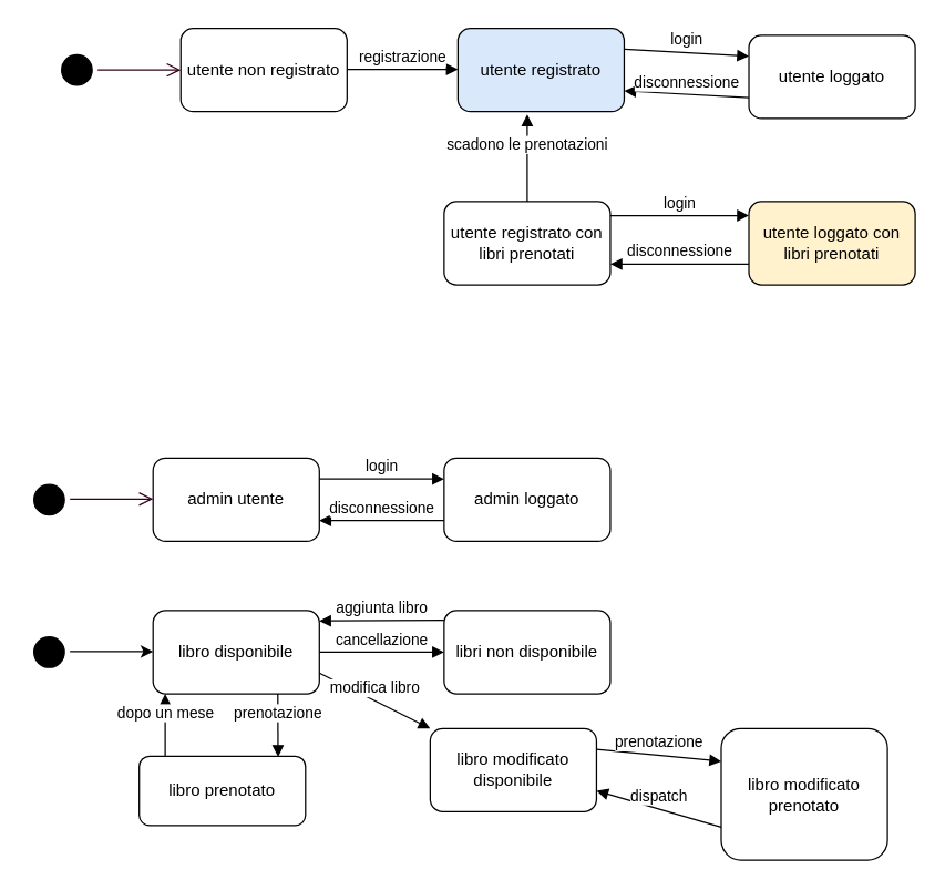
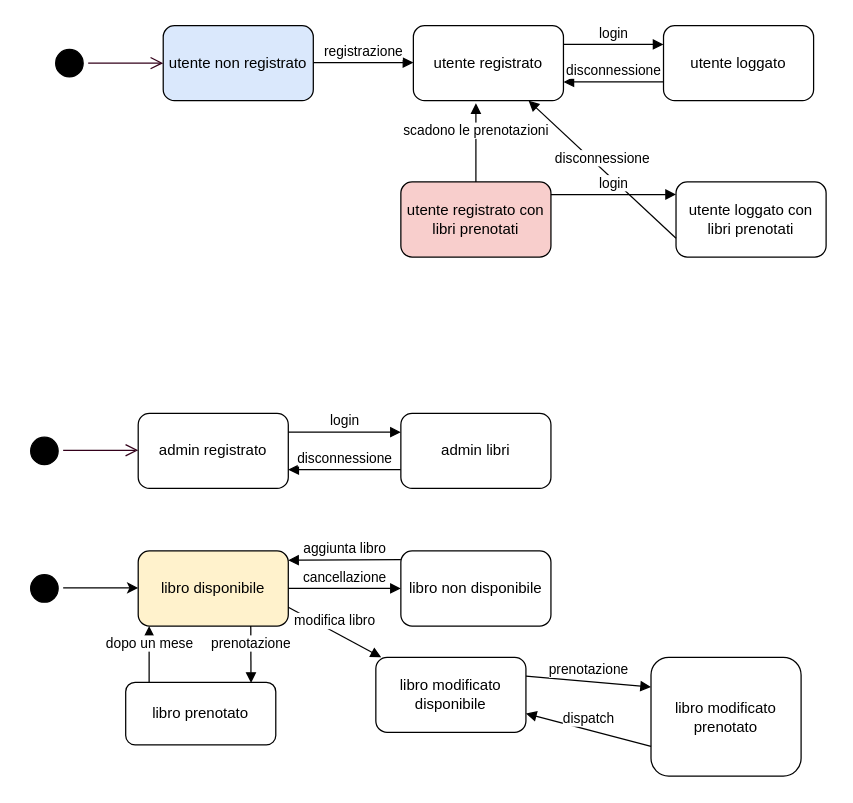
  <mxCell id="0" />
  <mxCell id="1" parent="0" />
  <mxCell id="2" value="" style="ellipse;html=1;shape=startState;fillColor=#000000;strokeColor=#000000;" vertex="1" parent="1"><mxGeometry x="40" y="35" width="30" height="30" as="geometry" /></mxCell>
  <mxCell id="3" value="" style="edgeStyle=orthogonalEdgeStyle;html=1;verticalAlign=bottom;endArrow=open;endSize=8;strokeColor=#33001A;rounded=0;" edge="1" source="2" parent="1"><mxGeometry relative="1" as="geometry"><mxPoint x="130" y="50" as="targetPoint" /></mxGeometry></mxCell>
- <mxCell id="4" value="utente non registrato" style="rounded=1;whiteSpace=wrap;html=1;" vertex="1" parent="1"><mxGeometry x="130" y="20" width="120" height="60" as="geometry" /></mxCell>
+ <mxCell id="4" value="utente non registrato" style="rounded=1;whiteSpace=wrap;html=1;fillColor=#dae8fc;" vertex="1" parent="1"><mxGeometry x="130" y="20" width="120" height="60" as="geometry" /></mxCell>
  <mxCell id="5" value="registrazione" style="html=1;verticalAlign=bottom;endArrow=block;curved=0;rounded=0;" edge="1" parent="1"><mxGeometry width="80" relative="1" as="geometry"><mxPoint x="250" y="49.52" as="sourcePoint" /><mxPoint x="330" y="49.52" as="targetPoint" /></mxGeometry></mxCell>
- <mxCell id="6" value="utente registrato" style="rounded=1;whiteSpace=wrap;html=1;fillColor=#dae8fc;" vertex="1" parent="1"><mxGeometry x="330" y="20" width="120" height="60" as="geometry" /></mxCell>
+ <mxCell id="6" value="utente registrato" style="rounded=1;whiteSpace=wrap;html=1;" vertex="1" parent="1"><mxGeometry x="330" y="20" width="120" height="60" as="geometry" /></mxCell>
  <mxCell id="7" value="login" style="html=1;verticalAlign=bottom;endArrow=block;curved=0;rounded=0;exitX=1;exitY=0.25;exitDx=0;exitDy=0;entryX=0;entryY=0.25;entryDx=0;entryDy=0;" edge="1" parent="1" source="6" target="8"><mxGeometry width="80" relative="1" as="geometry"><mxPoint x="450" y="49.52" as="sourcePoint" /><mxPoint x="530" y="49.52" as="targetPoint" /></mxGeometry></mxCell>
- <mxCell id="8" value="utente loggato" style="rounded=1;whiteSpace=wrap;html=1;" vertex="1" parent="1"><mxGeometry x="540" y="25" width="120" height="60" as="geometry" /></mxCell>
- <mxCell id="9" value="utente loggato con libri prenotati" style="rounded=1;whiteSpace=wrap;html=1;fillColor=#fff2cc;" vertex="1" parent="1"><mxGeometry x="540" y="145" width="120" height="60" as="geometry" /></mxCell>
+ <mxCell id="8" value="utente loggato" style="rounded=1;whiteSpace=wrap;html=1;" vertex="1" parent="1"><mxGeometry x="530" y="20" width="120" height="60" as="geometry" /></mxCell>
+ <mxCell id="9" value="utente loggato con libri prenotati" style="rounded=1;whiteSpace=wrap;html=1;" vertex="1" parent="1"><mxGeometry x="540" y="145" width="120" height="60" as="geometry" /></mxCell>
  <mxCell id="10" value="disconnessione" style="html=1;verticalAlign=bottom;endArrow=block;curved=0;rounded=0;entryX=1;entryY=0.75;entryDx=0;entryDy=0;exitX=0;exitY=0.75;exitDx=0;exitDy=0;" edge="1" parent="1" source="8" target="6"><mxGeometry width="80" relative="1" as="geometry"><mxPoint x="360" y="245" as="sourcePoint" /><mxPoint x="440" y="245" as="targetPoint" /></mxGeometry></mxCell>
- <mxCell id="11" value="disconnessione" style="html=1;verticalAlign=bottom;endArrow=block;curved=0;rounded=0;exitX=0;exitY=0.75;exitDx=0;exitDy=0;entryX=1;entryY=0.75;entryDx=0;entryDy=0;" edge="1" parent="1" source="9" target="12"><mxGeometry width="80" relative="1" as="geometry"><mxPoint x="360" y="245" as="sourcePoint" /><mxPoint x="440" y="155" as="targetPoint" /></mxGeometry></mxCell>
- <mxCell id="12" value="utente registrato con libri prenotati" style="rounded=1;whiteSpace=wrap;html=1;" vertex="1" parent="1"><mxGeometry x="320" y="145" width="120" height="60" as="geometry" /></mxCell>
+ <mxCell id="11" value="disconnessione" style="html=1;verticalAlign=bottom;endArrow=block;curved=0;rounded=0;exitX=0;exitY=0.75;exitDx=0;exitDy=0;" edge="1" parent="1" source="9" target="6"><mxGeometry width="80" relative="1" as="geometry"><mxPoint x="360" y="245" as="sourcePoint" /><mxPoint x="440" y="155" as="targetPoint" /></mxGeometry></mxCell>
+ <mxCell id="12" value="utente registrato con libri prenotati" style="rounded=1;whiteSpace=wrap;html=1;fillColor=#f8cecc;" vertex="1" parent="1"><mxGeometry x="320" y="145" width="120" height="60" as="geometry" /></mxCell>
  <mxCell id="13" value="scadono le prenotazioni" style="html=1;verticalAlign=bottom;endArrow=block;curved=0;rounded=0;exitX=0.5;exitY=0;exitDx=0;exitDy=0;" edge="1" parent="1" source="12"><mxGeometry width="80" relative="1" as="geometry"><mxPoint x="360" y="245" as="sourcePoint" /><mxPoint x="380" y="82" as="targetPoint" /></mxGeometry></mxCell>
  <mxCell id="14" value="login" style="html=1;verticalAlign=bottom;endArrow=block;curved=0;rounded=0;" edge="1" parent="1"><mxGeometry width="80" relative="1" as="geometry"><mxPoint x="440" y="155" as="sourcePoint" /><mxPoint x="540" y="155" as="targetPoint" /></mxGeometry></mxCell>
  <mxCell id="15" value="" style="ellipse;html=1;shape=startState;fillColor=#000000;strokeColor=#000000;" vertex="1" parent="1"><mxGeometry x="20" y="345" width="30" height="30" as="geometry" /></mxCell>
  <mxCell id="16" value="" style="edgeStyle=orthogonalEdgeStyle;html=1;verticalAlign=bottom;endArrow=open;endSize=8;strokeColor=#33001A;rounded=0;" edge="1" parent="1"><mxGeometry relative="1" as="geometry"><mxPoint x="110" y="359.52" as="targetPoint" /><mxPoint x="50" y="359.52" as="sourcePoint" /></mxGeometry></mxCell>
- <mxCell id="17" value="admin utente" style="rounded=1;whiteSpace=wrap;html=1;" vertex="1" parent="1"><mxGeometry x="110" y="330" width="120" height="60" as="geometry" /></mxCell>
+ <mxCell id="17" value="admin registrato" style="rounded=1;whiteSpace=wrap;html=1;" vertex="1" parent="1"><mxGeometry x="110" y="330" width="120" height="60" as="geometry" /></mxCell>
  <mxCell id="18" value="disconnessione" style="html=1;verticalAlign=bottom;endArrow=block;curved=0;rounded=0;entryX=1;entryY=0.75;entryDx=0;entryDy=0;" edge="1" parent="1" target="17"><mxGeometry width="80" relative="1" as="geometry"><mxPoint x="320" y="375" as="sourcePoint" /><mxPoint x="440" y="245" as="targetPoint" /></mxGeometry></mxCell>
  <mxCell id="19" value="login" style="html=1;verticalAlign=bottom;endArrow=block;curved=0;rounded=0;" edge="1" parent="1"><mxGeometry width="80" relative="1" as="geometry"><mxPoint x="230" y="345" as="sourcePoint" /><mxPoint x="320" y="345" as="targetPoint" /></mxGeometry></mxCell>
- <mxCell id="20" value="admin loggato" style="rounded=1;whiteSpace=wrap;html=1;" vertex="1" parent="1"><mxGeometry x="320" y="330" width="120" height="60" as="geometry" /></mxCell>
+ <mxCell id="20" value="admin libri" style="rounded=1;whiteSpace=wrap;html=1;" vertex="1" parent="1"><mxGeometry x="320" y="330" width="120" height="60" as="geometry" /></mxCell>
  <mxCell id="21" value="" style="ellipse;html=1;shape=startState;fillColor=#000000;strokeColor=#000000;" vertex="1" parent="1"><mxGeometry x="20" y="455" width="30" height="30" as="geometry" /></mxCell>
  <mxCell id="22" value="" style="endArrow=classic;html=1;rounded=0;" edge="1" parent="1"><mxGeometry width="50" height="50" relative="1" as="geometry"><mxPoint x="50" y="469.52" as="sourcePoint" /><mxPoint x="110" y="469.52" as="targetPoint" /></mxGeometry></mxCell>
- <mxCell id="23" value="libro disponibile" style="rounded=1;whiteSpace=wrap;html=1;" vertex="1" parent="1"><mxGeometry x="110" y="440" width="120" height="60" as="geometry" /></mxCell>
+ <mxCell id="23" value="libro disponibile" style="rounded=1;whiteSpace=wrap;html=1;fillColor=#fff2cc;" vertex="1" parent="1"><mxGeometry x="110" y="440" width="120" height="60" as="geometry" /></mxCell>
  <mxCell id="24" value="prenotazione" style="html=1;verticalAlign=bottom;endArrow=block;curved=0;rounded=0;exitX=0.75;exitY=1;exitDx=0;exitDy=0;entryX=0.835;entryY=0.011;entryDx=0;entryDy=0;entryPerimeter=0;" edge="1" parent="1" source="23" target="25"><mxGeometry width="80" relative="1" as="geometry"><mxPoint x="160" y="500" as="sourcePoint" /><mxPoint x="160" y="545" as="targetPoint" /></mxGeometry></mxCell>
  <mxCell id="25" value="libro prenotato" style="rounded=1;whiteSpace=wrap;html=1;" vertex="1" parent="1"><mxGeometry x="100" y="545" width="120" height="50" as="geometry" /></mxCell>
  <mxCell id="26" value="prenotazione" style="html=1;verticalAlign=bottom;endArrow=block;curved=0;rounded=0;entryX=0;entryY=0.25;entryDx=0;entryDy=0;exitX=1;exitY=0.25;exitDx=0;exitDy=0;" edge="1" parent="1" source="30" target="31"><mxGeometry width="80" relative="1" as="geometry"><mxPoint x="410" y="554.52" as="sourcePoint" /><mxPoint x="520" y="555" as="targetPoint" /></mxGeometry></mxCell>
  <mxCell id="27" value="modifica libro" style="html=1;verticalAlign=bottom;endArrow=block;curved=0;rounded=0;" edge="1" parent="1" target="30"><mxGeometry width="80" relative="1" as="geometry"><mxPoint x="230" y="485" as="sourcePoint" /><mxPoint x="310" y="535" as="targetPoint" /></mxGeometry></mxCell>
  <mxCell id="28" value="cancellazione" style="html=1;verticalAlign=bottom;endArrow=block;curved=0;rounded=0;exitX=1;exitY=0.5;exitDx=0;exitDy=0;" edge="1" parent="1" source="23" target="29"><mxGeometry width="80" relative="1" as="geometry"><mxPoint x="230" y="469.52" as="sourcePoint" /><mxPoint x="330" y="470" as="targetPoint" /></mxGeometry></mxCell>
- <mxCell id="29" value="libri non disponibile" style="rounded=1;whiteSpace=wrap;html=1;" vertex="1" parent="1"><mxGeometry x="320" y="440" width="120" height="60" as="geometry" /></mxCell>
- <mxCell id="30" value="libro modificato disponibile" style="rounded=1;whiteSpace=wrap;html=1;" vertex="1" parent="1"><mxGeometry x="310" y="525" width="120" height="60" as="geometry" /></mxCell>
+ <mxCell id="29" value="libro non disponibile" style="rounded=1;whiteSpace=wrap;html=1;" vertex="1" parent="1"><mxGeometry x="320" y="440" width="120" height="60" as="geometry" /></mxCell>
+ <mxCell id="30" value="libro modificato disponibile" style="rounded=1;whiteSpace=wrap;html=1;" vertex="1" parent="1"><mxGeometry x="300" y="525" width="120" height="60" as="geometry" /></mxCell>
  <mxCell id="31" value="libro modificato prenotato" style="rounded=1;whiteSpace=wrap;html=1;" vertex="1" parent="1"><mxGeometry x="520" y="525" width="120" height="95" as="geometry" /></mxCell>
  <mxCell id="32" value="aggiunta libro" style="html=1;verticalAlign=bottom;endArrow=block;curved=0;rounded=0;entryX=0.999;entryY=0.123;entryDx=0;entryDy=0;entryPerimeter=0;" edge="1" parent="1" target="23"><mxGeometry width="80" relative="1" as="geometry"><mxPoint x="320" y="447" as="sourcePoint" /><mxPoint x="440" y="395" as="targetPoint" /></mxGeometry></mxCell>
  <mxCell id="33" value="dopo un mese" style="html=1;verticalAlign=bottom;endArrow=block;curved=0;rounded=0;entryX=0.073;entryY=1;entryDx=0;entryDy=0;exitX=0.156;exitY=-0.002;exitDx=0;exitDy=0;exitPerimeter=0;entryPerimeter=0;" edge="1" parent="1" source="25" target="23"><mxGeometry width="80" relative="1" as="geometry"><mxPoint x="140" y="535" as="sourcePoint" /><mxPoint x="440" y="395" as="targetPoint" /></mxGeometry></mxCell>
  <mxCell id="34" value="dispatch" style="html=1;verticalAlign=bottom;endArrow=block;curved=0;rounded=0;exitX=0;exitY=0.75;exitDx=0;exitDy=0;entryX=1;entryY=0.75;entryDx=0;entryDy=0;" edge="1" parent="1" source="31" target="30"><mxGeometry width="80" relative="1" as="geometry"><mxPoint x="360" y="395" as="sourcePoint" /><mxPoint x="440" y="395" as="targetPoint" /></mxGeometry></mxCell>
